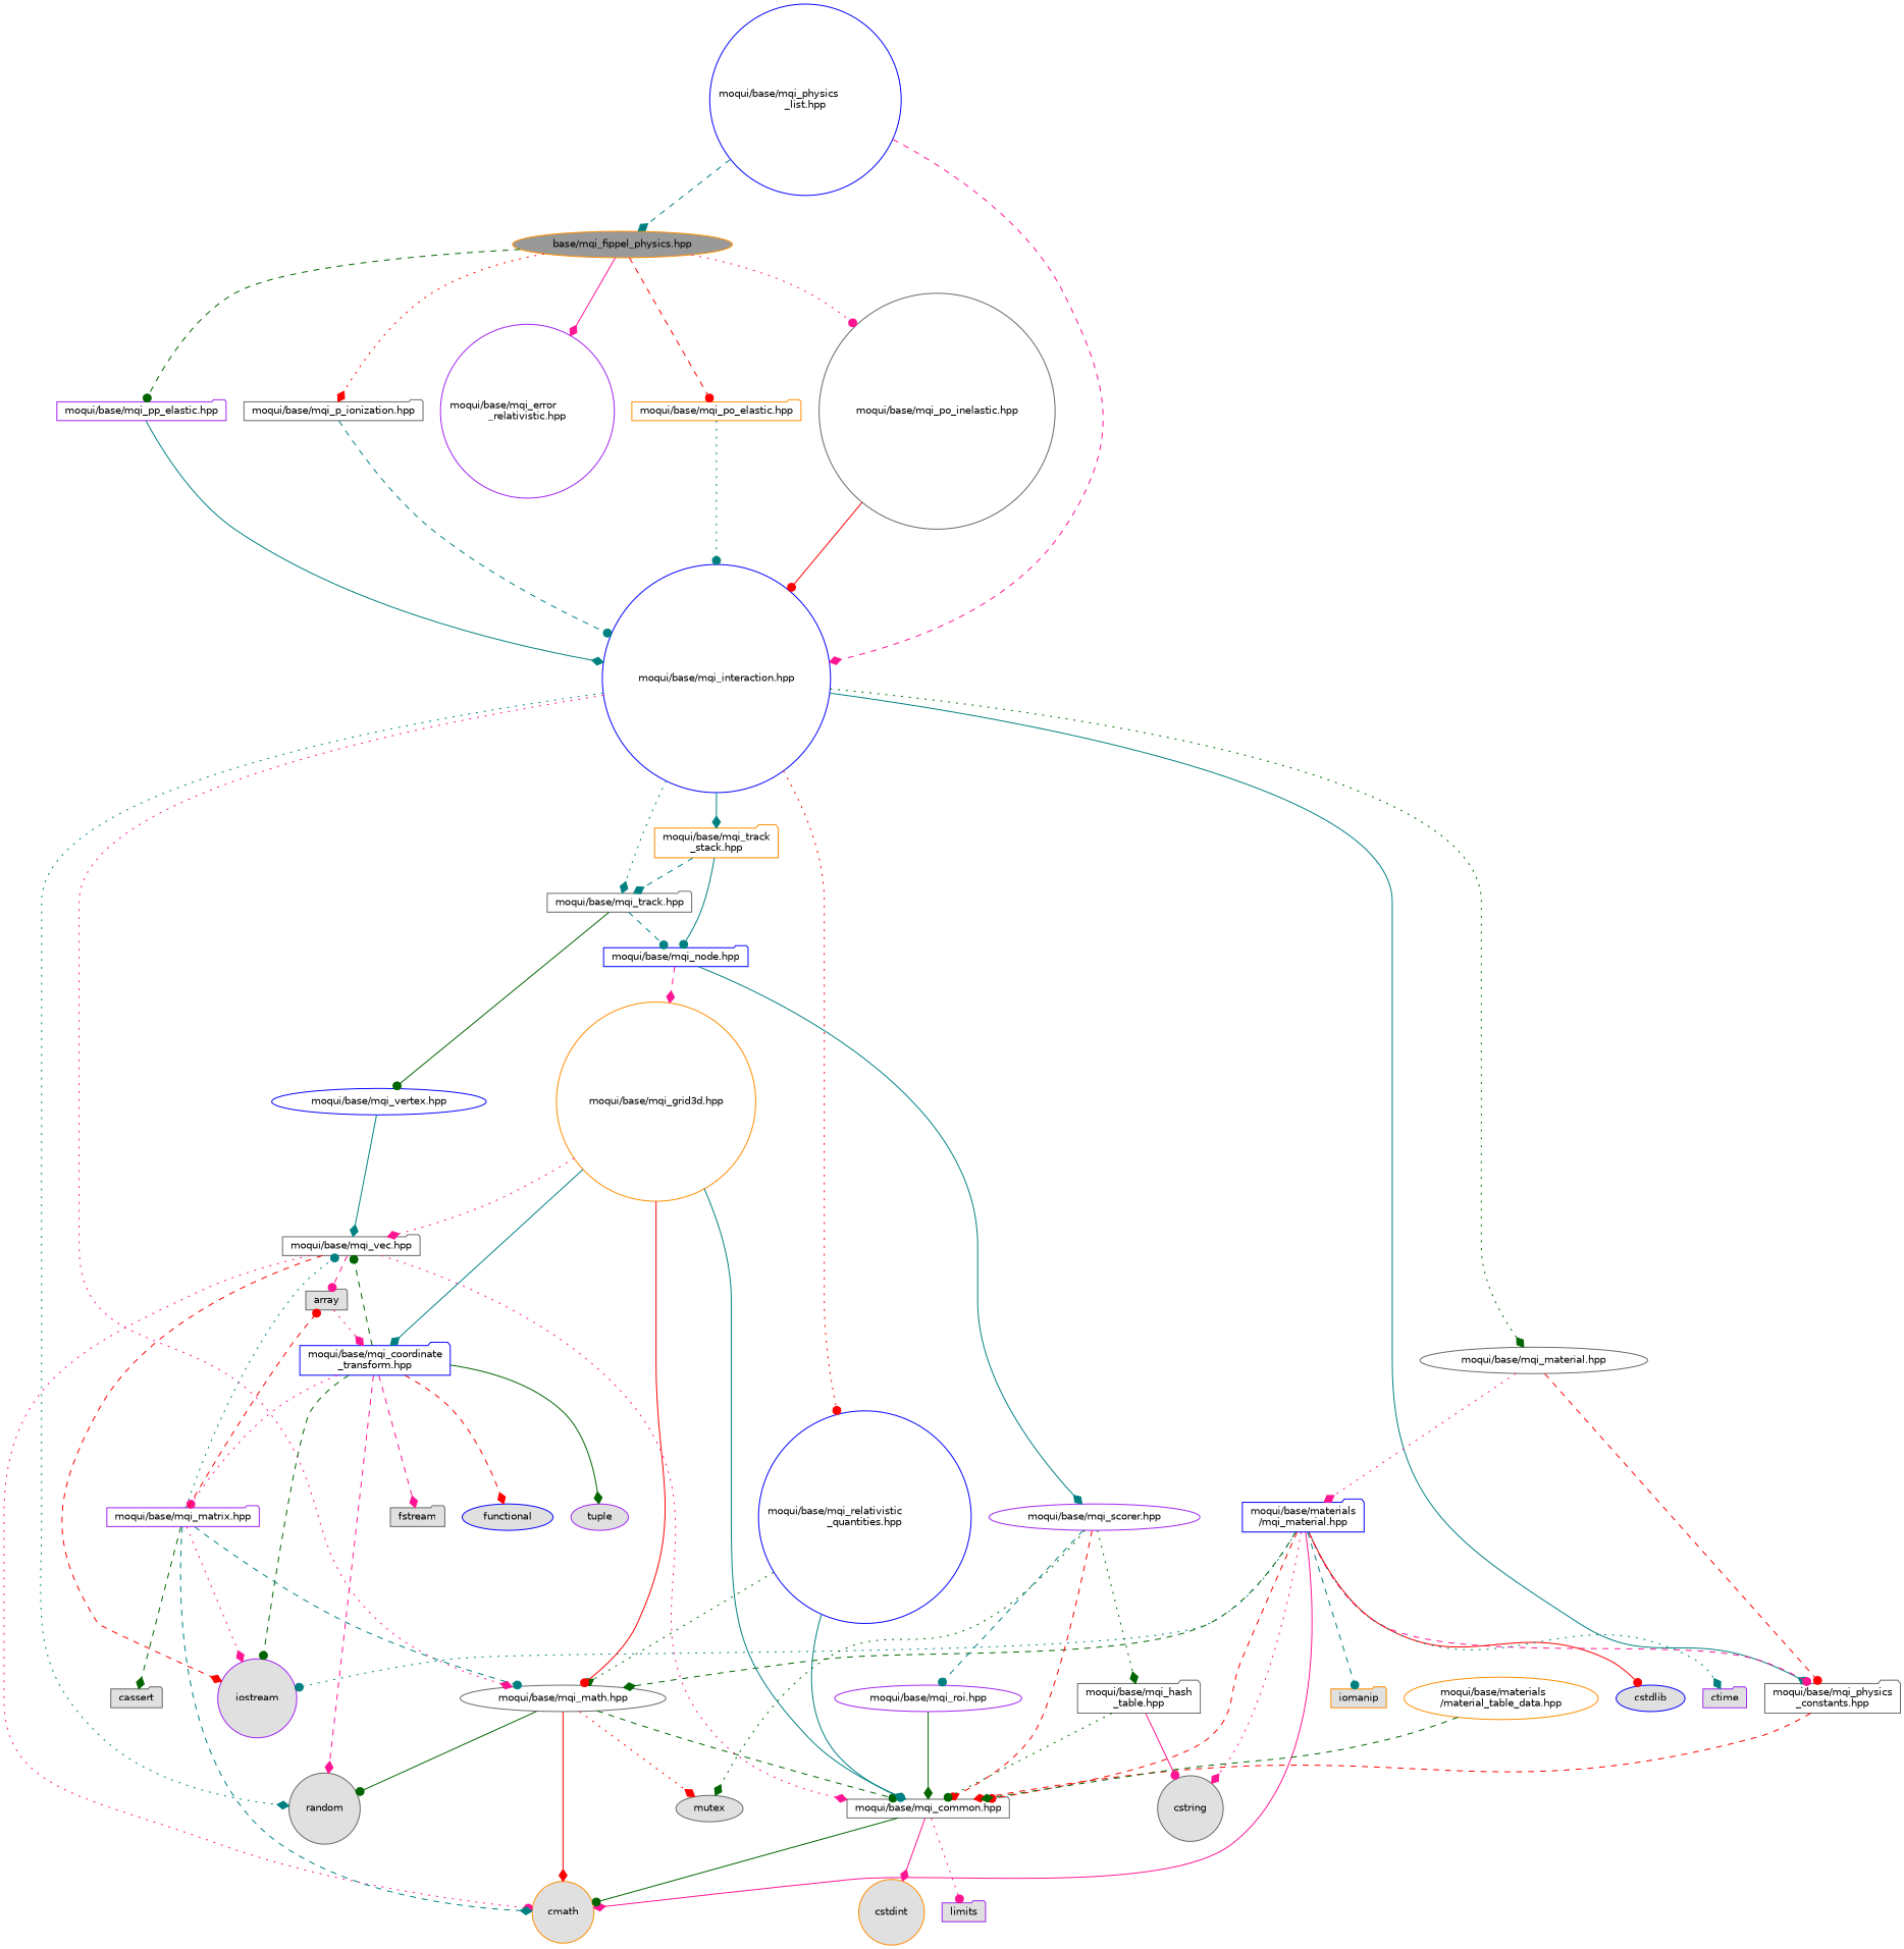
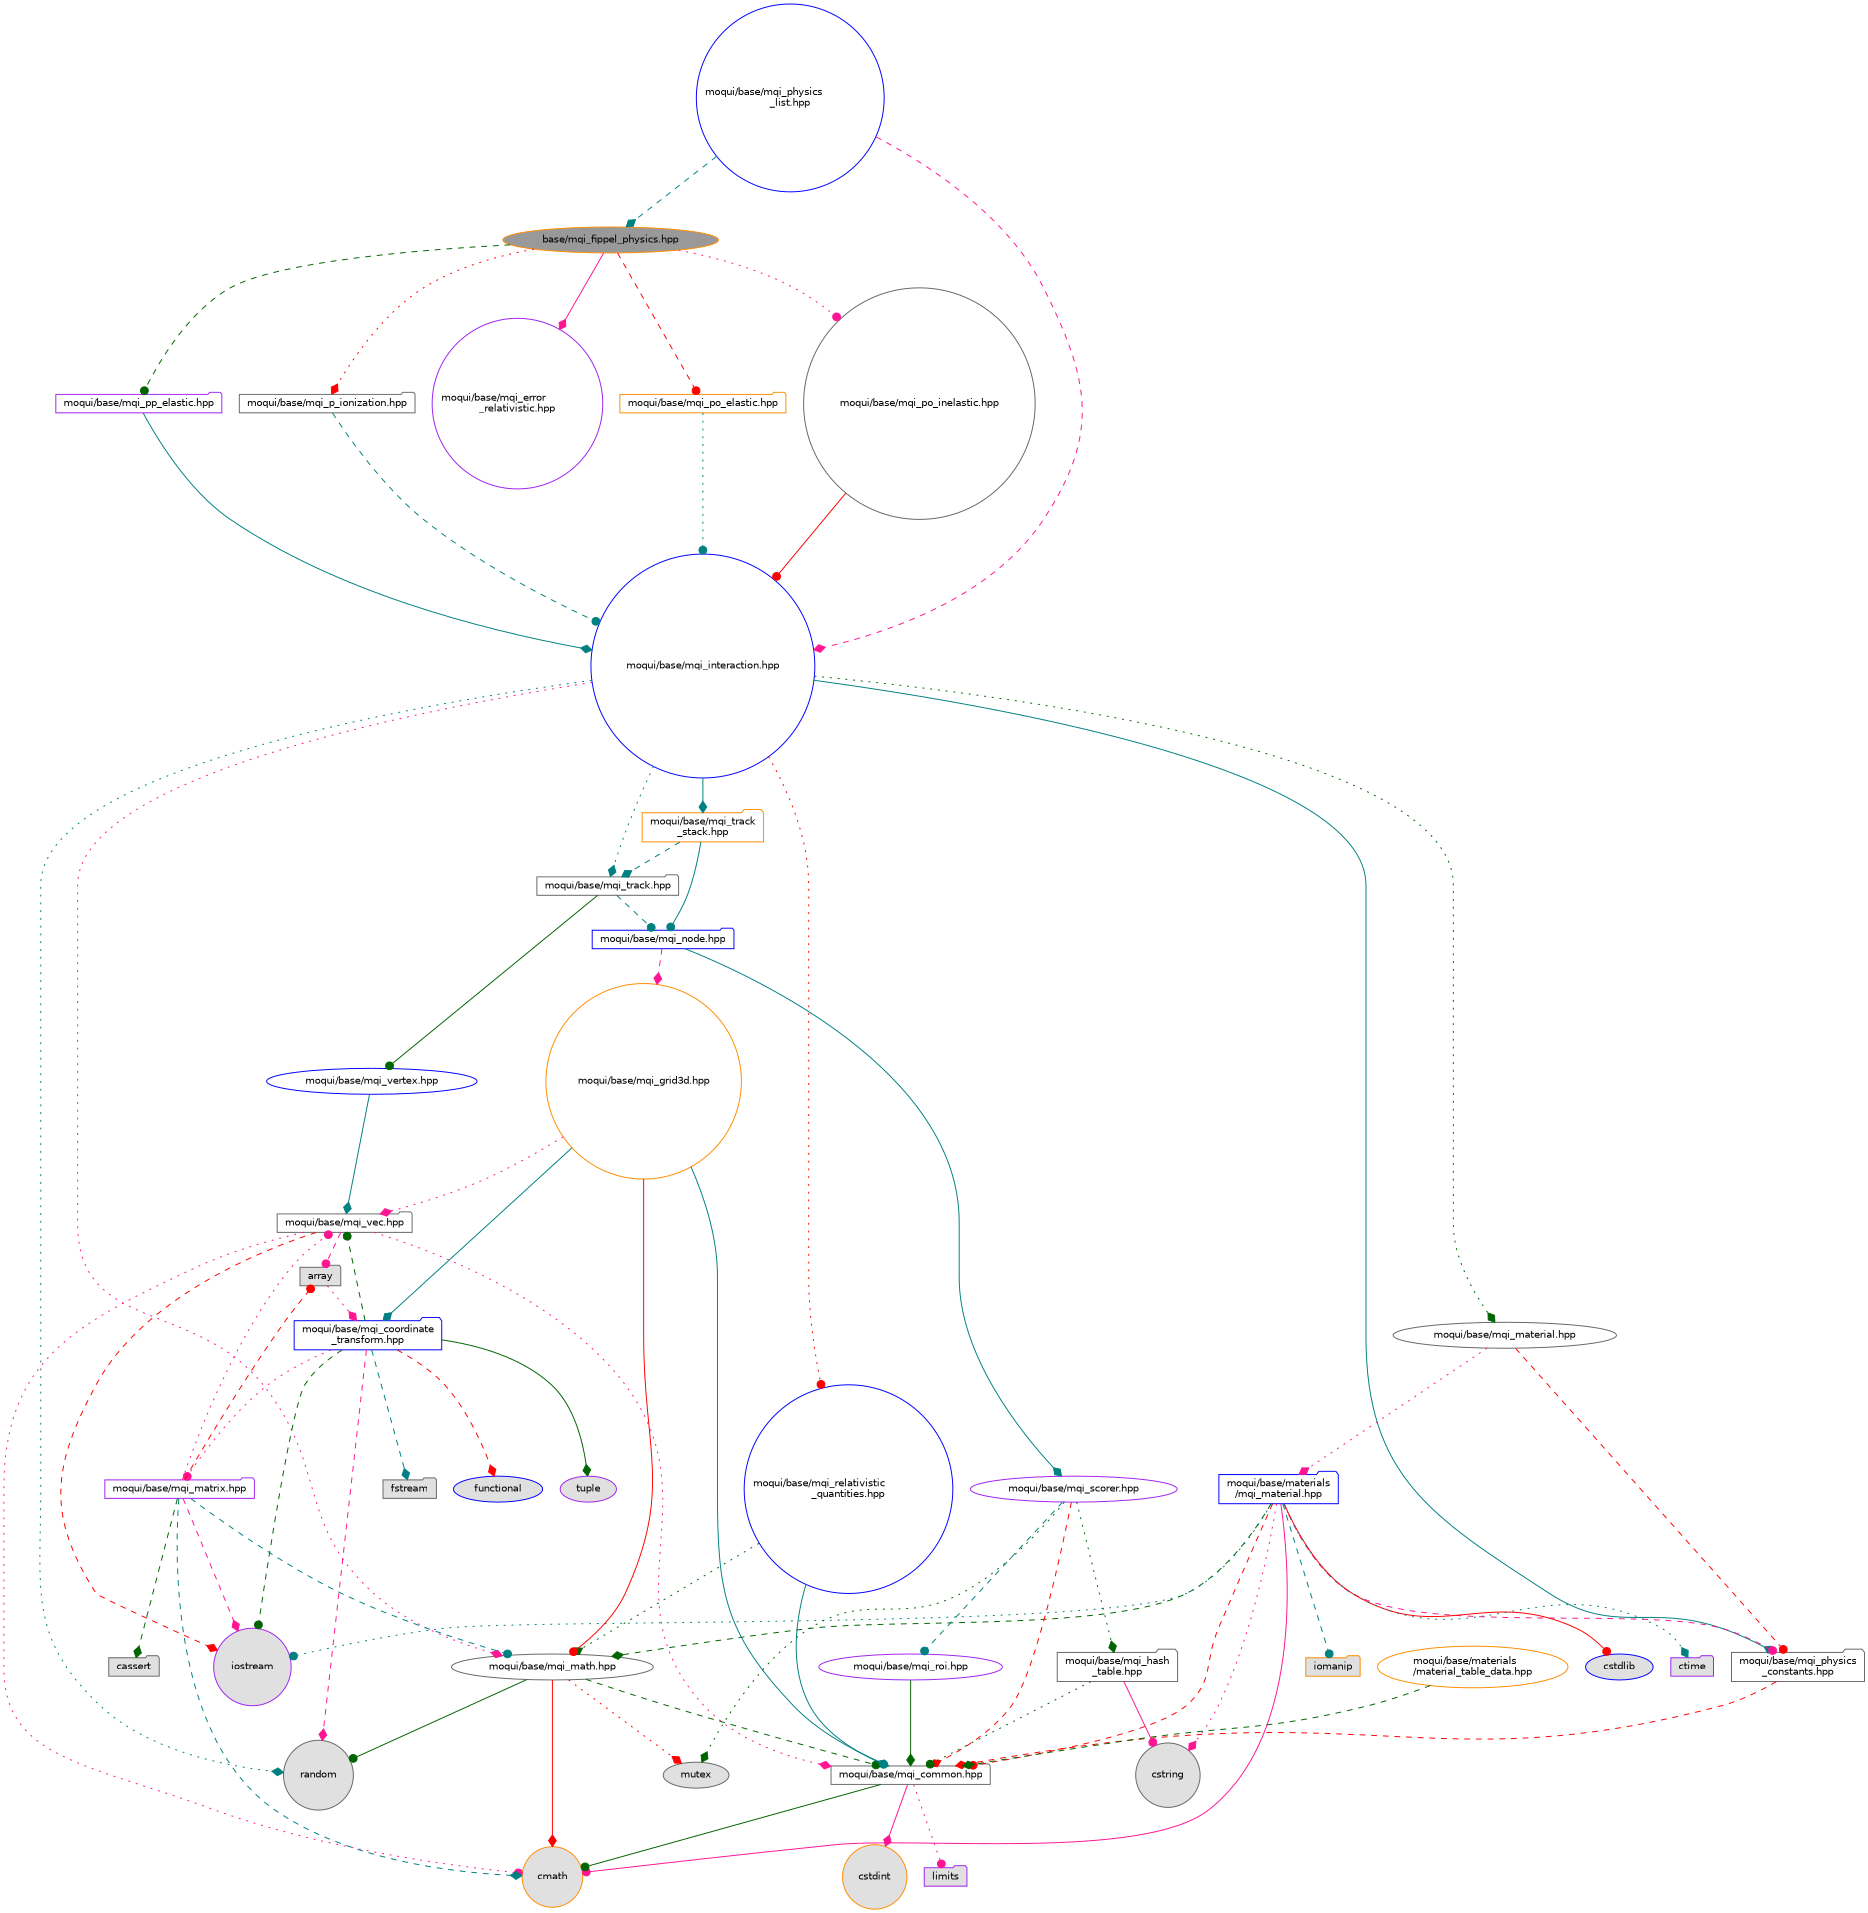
  digraph {
    node [color=gray40 fillcolor=white fontname=Helvetica fontsize=10 shape=folder style=filled]
    edge [arrowhead=diamond color=teal fontname=Helvetica fontsize=10 labelfontname=Helvetica labelfontsize=10 style=dashed]
    n1 [color=darkorange fillcolor=grey60 fontcolor=black height=0.2 label="base/mqi_fippel_physics.hpp" shape=ellipse width=0.4]
    n2 [color=purple height=0.2 label="moqui/base/mqi_error\l_relativistic.hpp" shape=circle width=0.4]
    n3 [height=0.2 label="moqui/base/mqi_p_ionization.hpp" width=0.4]
    n4 [color=darkorange height=0.2 label="moqui/base/mqi_po_elastic.hpp" width=0.4]
    n5 [height=0.2 label="moqui/base/mqi_po_inelastic.hpp" shape=circle width=0.4]
    n6 [color=purple height=0.2 label="moqui/base/mqi_pp_elastic.hpp" width=0.4]
    n7 [color=blue height=0.2 label="moqui/base/mqi_interaction.hpp" shape=circle width=0.4]
    n8 [color=blue height=0.2 label="moqui/base/mqi_physics\l_list.hpp" shape=circle width=0.4]
    n9 [fillcolor="#E0E0E0" height=0.2 label=random shape=circle width=0.4]
    n10 [height=0.2 label="moqui/base/mqi_material.hpp" shape=ellipse width=0.4]
    n11 [height=0.2 label="moqui/base/mqi_math.hpp" shape=ellipse width=0.4]
    n12 [height=0.2 label="moqui/base/mqi_physics\l_constants.hpp" width=0.4]
    n13 [color=blue height=0.2 label="moqui/base/mqi_relativistic\l_quantities.hpp" shape=circle width=0.4]
    n14 [height=0.2 label="moqui/base/mqi_track.hpp" width=0.4]
    n15 [color=darkorange height=0.2 label="moqui/base/mqi_track\l_stack.hpp" width=0.4]
    n16 [color=blue height=0.2 label="moqui/base/materials\l/mqi_material.hpp" width=0.4]
    n17 [height=0.2 label="moqui/base/mqi_common.hpp" width=0.4]
    n18 [color=darkorange fillcolor="#E0E0E0" height=0.2 label=cmath shape=circle width=0.4]
    n19 [fillcolor="#E0E0E0" height=0.2 label=mutex shape=ellipse width=0.4]
    n20 [color=blue height=0.2 label="moqui/base/mqi_node.hpp" width=0.4]
    n21 [color=blue height=0.2 label="moqui/base/mqi_vertex.hpp" shape=ellipse width=0.4]
    n22 [color=blue fillcolor="#E0E0E0" height=0.2 label=cstdlib shape=ellipse width=0.4]
    n23 [fillcolor="#E0E0E0" height=0.2 label=cstring shape=circle width=0.4]
    n24 [color=purple fillcolor="#E0E0E0" height=0.2 label=ctime width=0.4]
    n25 [color=darkorange fillcolor="#E0E0E0" height=0.2 label=iomanip width=0.4]
    n26 [color=purple fillcolor="#E0E0E0" height=0.2 label=iostream shape=circle width=0.4]
    n27 [color=darkorange fillcolor="#E0E0E0" height=0.2 label=cstdint shape=circle width=0.4]
    n28 [color=purple fillcolor="#E0E0E0" height=0.2 label=limits width=0.4]
    n29 [color=darkorange height=0.2 label="moqui/base/materials\l/material_table_data.hpp" shape=ellipse width=0.4]
    n30 [color=darkorange height=0.2 label="moqui/base/mqi_grid3d.hpp" shape=circle width=0.4]
    n31 [color=purple height=0.2 label="moqui/base/mqi_scorer.hpp" shape=ellipse width=0.4]
    n32 [height=0.2 label="moqui/base/mqi_vec.hpp" width=0.4]
    n33 [color=blue height=0.2 label="moqui/base/mqi_coordinate\l_transform.hpp" width=0.4]
    n34 [height=0.2 label="moqui/base/mqi_hash\l_table.hpp" width=0.4]
    n35 [color=purple height=0.2 label="moqui/base/mqi_roi.hpp" shape=ellipse width=0.4]
    n36 [fillcolor="#E0E0E0" height=0.2 label=fstream width=0.4]
    n37 [color=blue fillcolor="#E0E0E0" height=0.2 label=functional shape=ellipse width=0.4]
    n38 [color=purple fillcolor="#E0E0E0" height=0.2 label=tuple shape=ellipse width=0.4]
    n39 [color=purple height=0.2 label="moqui/base/mqi_matrix.hpp" width=0.4]
    n40 [fillcolor="#E0E0E0" height=0.2 label=array width=0.4]
    n41 [fillcolor="#E0E0E0" height=0.2 label=cassert width=0.4]
    n1 -> n2 [color=deeppink style=solid]
    n1 -> n3 [color=red style=dotted]
    n1 -> n4 [arrowhead=dot color=red]
    n1 -> n5 [arrowhead=dot color=deeppink style=dotted]
    n1 -> n6 [arrowhead=dot color=darkgreen]
    n3 -> n7 [arrowhead=dot]
    n4 -> n7 [arrowhead=dot style=dotted]
    n5 -> n7 [arrowhead=dot color=red style=solid]
    n6 -> n7 [style=solid]
    n7 -> n9 [style=dotted]
    n7 -> n10 [color=darkgreen style=dotted]
    n7 -> n11 [color=deeppink style=dotted]
    n7 -> n12 [style=solid]
    n7 -> n13 [arrowhead=dot color=red style=dotted]
    n7 -> n14 [style=dotted]
    n7 -> n15 [style=solid]
    n8 -> n1
    n8 -> n7 [color=deeppink]
    n10 -> n12 [arrowhead=dot color=red]
    n10 -> n16 [color=deeppink style=dotted]
    n11 -> n9 [arrowhead=dot color=darkgreen style=solid]
    n11 -> n17 [arrowhead=dot color=darkgreen]
    n11 -> n18 [color=red style=solid]
    n11 -> n19 [color=red style=dotted]
    n12 -> n17 [color=red]
    n13 -> n11 [color=darkgreen style=dotted]
    n13 -> n17 [arrowhead=dot style=solid]
    n14 -> n20 [arrowhead=dot]
    n14 -> n21 [arrowhead=dot color=darkgreen style=solid]
    n15 -> n14
    n15 -> n20 [arrowhead=dot style=solid]
    n16 -> n11 [color=darkgreen]
    n16 -> n12 [arrowhead=dot color=deeppink]
    n16 -> n17 [arrowhead=dot color=red]
-   n16 -> n18 [color=deeppink style=solid]
+   n16 -> n18 [arrowhead=dot color=deeppink style=solid]
    n16 -> n22 [arrowhead=dot color=red style=solid]
    n16 -> n23 [color=deeppink style=dotted]
    n16 -> n24 [style=dotted]
    n16 -> n25 [arrowhead=dot]
    n16 -> n26 [arrowhead=dot style=dotted]
    n17 -> n18 [arrowhead=dot color=darkgreen style=solid]
    n17 -> n27 [color=deeppink style=solid]
    n17 -> n28 [arrowhead=dot color=deeppink style=dotted]
    n20 -> n30 [color=deeppink]
    n20 -> n31 [style=solid]
    n21 -> n32 [style=solid]
    n29 -> n17 [color=darkgreen]
    n30 -> n11 [arrowhead=dot color=red style=solid]
    n30 -> n17 [style=solid]
    n30 -> n32 [color=deeppink style=dotted]
    n30 -> n33 [style=solid]
    n31 -> n17 [color=red]
    n31 -> n19 [color=darkgreen style=dotted]
    n31 -> n34 [color=darkgreen style=dotted]
    n31 -> n35 [arrowhead=dot]
    n32 -> n17 [color=deeppink style=dotted]
    n32 -> n18 [arrowhead=dot color=deeppink style=dotted]
    n32 -> n26 [color=red]
    n32 -> n40 [arrowhead=dot color=deeppink]
    n33 -> n9 [color=deeppink]
    n33 -> n26 [arrowhead=dot color=darkgreen]
    n33 -> n32 [arrowhead=dot color=darkgreen]
-   n33 -> n36 [color=deeppink]
+   n33 -> n36
    n33 -> n37 [color=red]
    n33 -> n38 [color=darkgreen style=solid]
    n33 -> n39 [arrowhead=dot color=deeppink style=dotted]
    n34 -> n17 [arrowhead=dot color=darkgreen style=dotted]
    n34 -> n23 [arrowhead=dot color=deeppink style=solid]
    n35 -> n17 [color=darkgreen style=solid]
    n39 -> n11 [arrowhead=dot]
    n39 -> n18
-   n39 -> n26 [color=deeppink style=dotted]
-   n39 -> n32 [arrowhead=dot style=dotted]
+   n39 -> n26 [color=deeppink]
+   n39 -> n32 [arrowhead=dot color=deeppink style=dotted]
    n39 -> n40 [arrowhead=dot color=red]
    n39 -> n41 [color=darkgreen]
    n40 -> n33 [color=deeppink style=dotted]
  }
